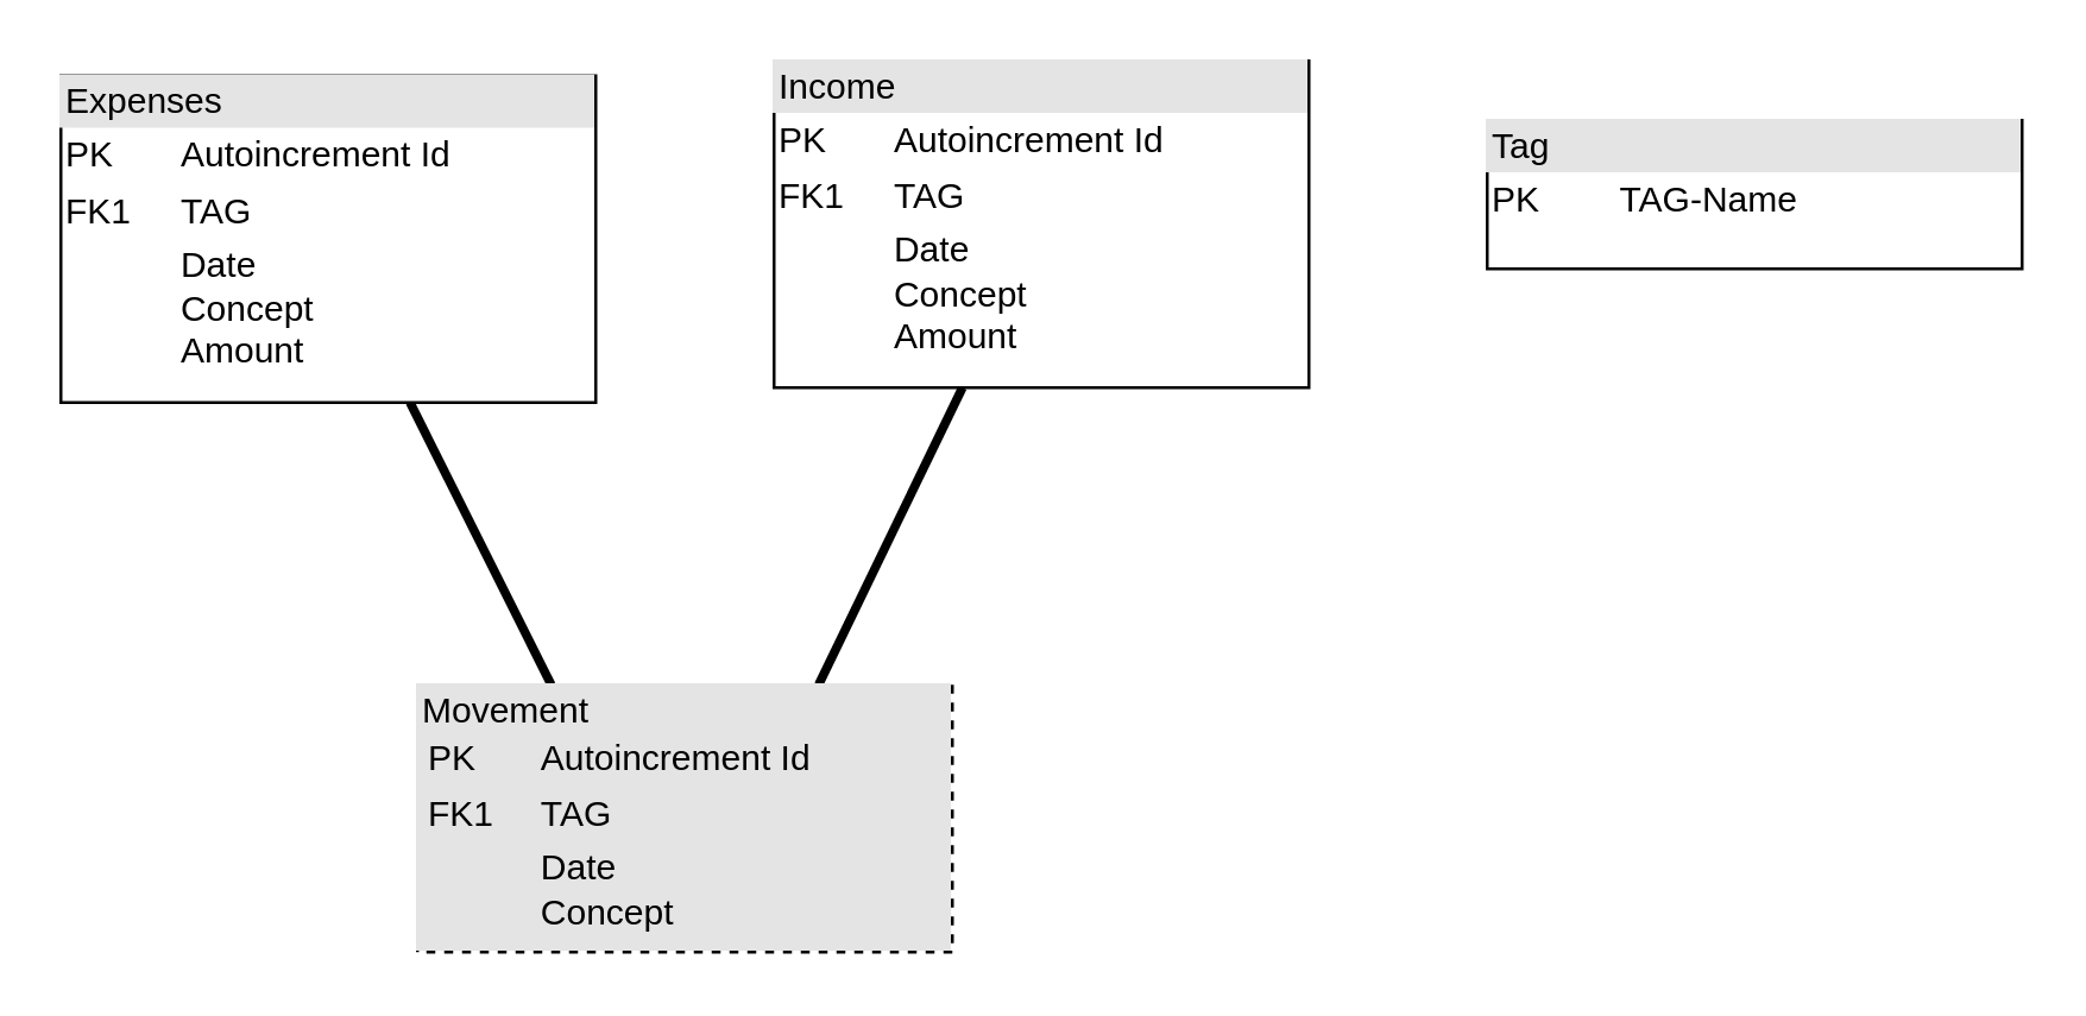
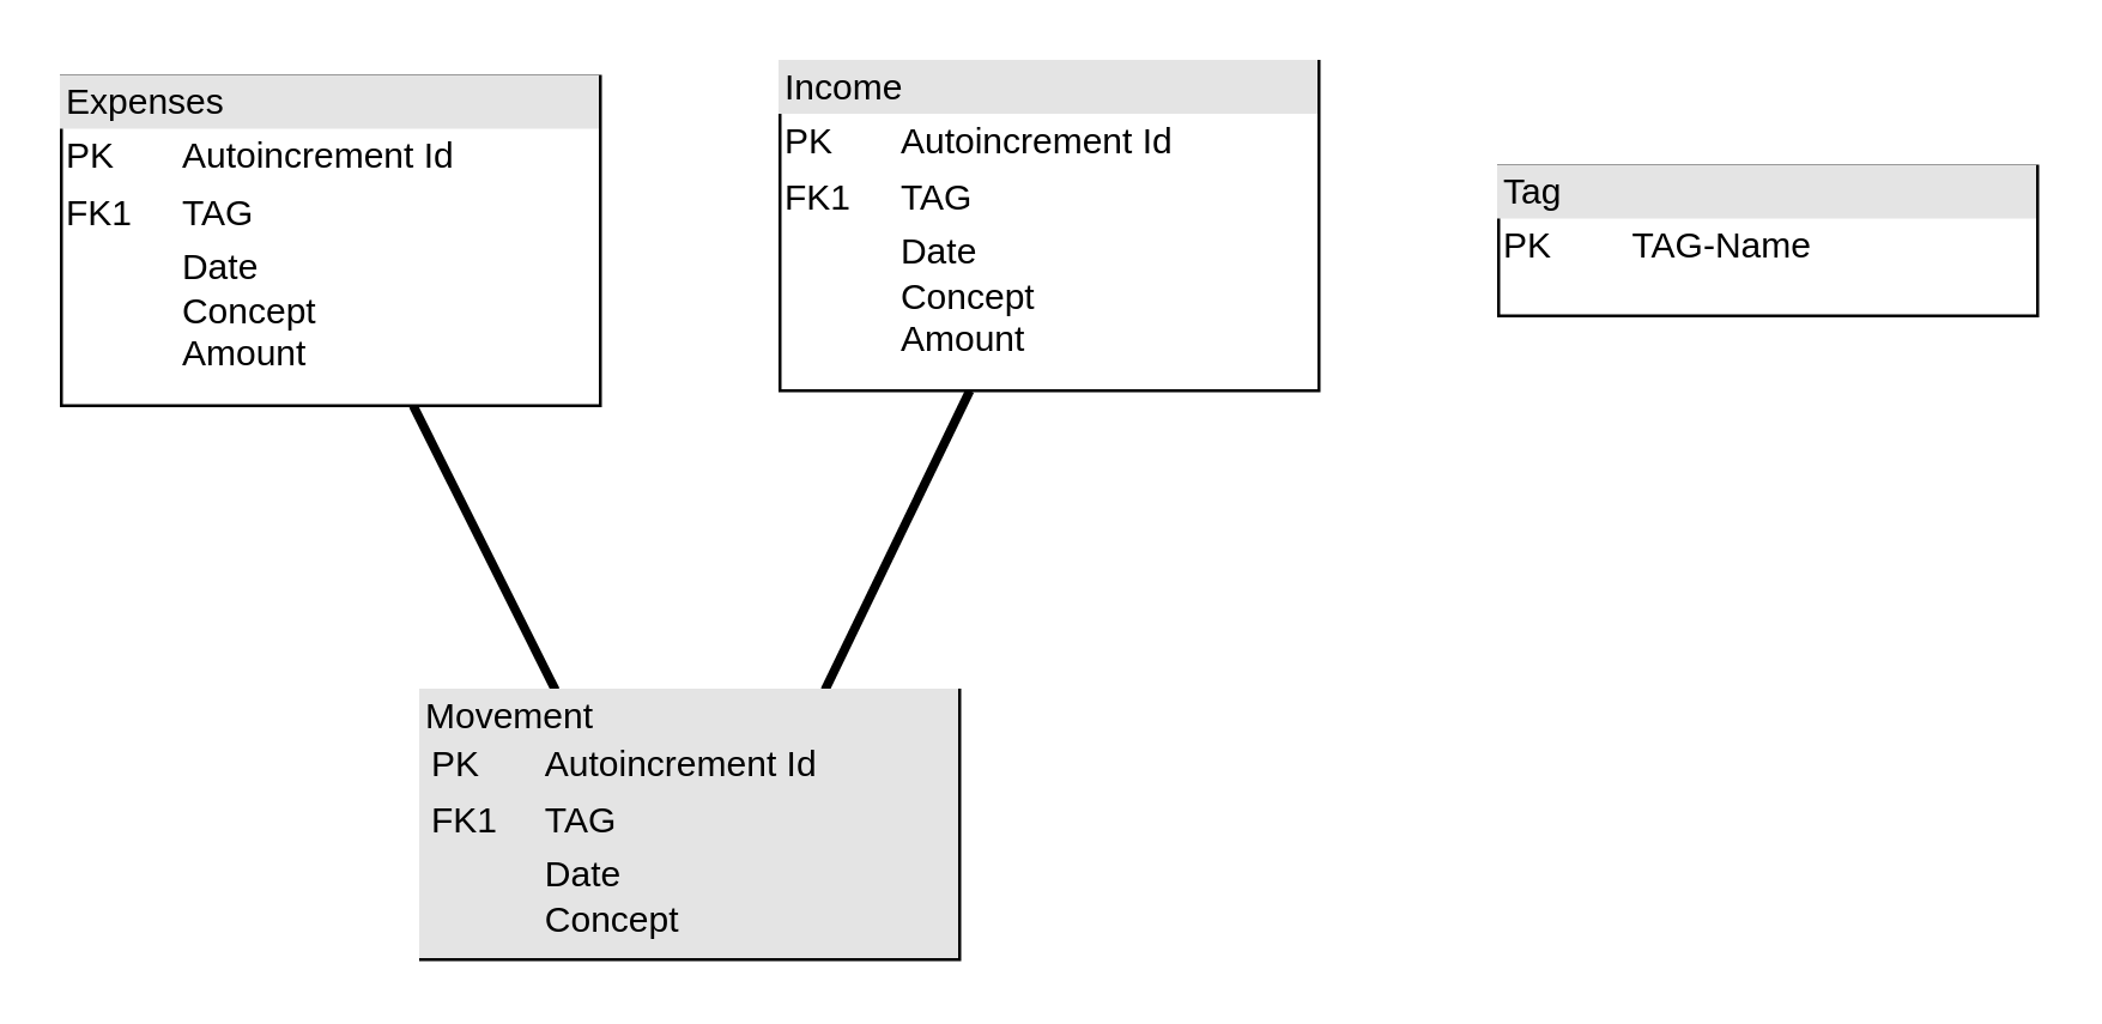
  <mxCell id="0" />
  <mxCell id="1" parent="0" />
  <mxCell id="2" style="edgeStyle=none;html=1;entryX=0.25;entryY=0;entryDx=0;entryDy=0;strokeWidth=3;fontColor=#000000;endArrow=none;endFill=0;" parent="1" source="3" target="6" edge="1"><mxGeometry relative="1" as="geometry" /></mxCell>
  <mxCell id="3" value="&lt;div style=&quot;box-sizing:border-box;width:100%;background:#e4e4e4;padding:2px;&quot;&gt;Expenses&lt;/div&gt;&lt;table style=&quot;width:100%;font-size:1em;&quot; cellpadding=&quot;2&quot; cellspacing=&quot;0&quot;&gt;&lt;tbody&gt;&lt;tr&gt;&lt;td&gt;PK&lt;/td&gt;&lt;td&gt;Autoincrement Id&lt;/td&gt;&lt;/tr&gt;&lt;tr&gt;&lt;td&gt;FK1&lt;/td&gt;&lt;td&gt;TAG&lt;/td&gt;&lt;/tr&gt;&lt;tr&gt;&lt;td&gt;&lt;/td&gt;&lt;td&gt;Date&lt;br&gt;Concept&lt;br&gt;Amount&lt;br&gt;&lt;br&gt;&lt;/td&gt;&lt;/tr&gt;&lt;/tbody&gt;&lt;/table&gt;" style="verticalAlign=top;align=left;overflow=fill;html=1;fontColor=#000000;fillColor=#FFFFFF;" parent="1" vertex="1"><mxGeometry x="20" y="25" width="180" height="110" as="geometry" /></mxCell>
  <mxCell id="4" style="edgeStyle=none;html=1;entryX=0.75;entryY=0;entryDx=0;entryDy=0;fontColor=#000000;endArrow=none;endFill=0;strokeWidth=3;" parent="1" source="5" target="6" edge="1"><mxGeometry relative="1" as="geometry" /></mxCell>
  <mxCell id="5" value="&lt;div style=&quot;box-sizing:border-box;width:100%;background:#e4e4e4;padding:2px;&quot;&gt;Income&lt;/div&gt;&lt;table style=&quot;width:100%;font-size:1em;&quot; cellpadding=&quot;2&quot; cellspacing=&quot;0&quot;&gt;&lt;tbody&gt;&lt;tr&gt;&lt;td&gt;PK&lt;/td&gt;&lt;td&gt;Autoincrement Id&lt;/td&gt;&lt;/tr&gt;&lt;tr&gt;&lt;td&gt;FK1&lt;/td&gt;&lt;td&gt;TAG&lt;/td&gt;&lt;/tr&gt;&lt;tr&gt;&lt;td&gt;&lt;/td&gt;&lt;td&gt;Date&lt;br&gt;Concept&lt;br&gt;Amount&lt;br&gt;&lt;br&gt;&lt;/td&gt;&lt;/tr&gt;&lt;/tbody&gt;&lt;/table&gt;" style="verticalAlign=top;align=left;overflow=fill;html=1;fontColor=#000000;fillColor=#FFFFFF;" parent="1" vertex="1"><mxGeometry x="260" y="20" width="180" height="110" as="geometry" /></mxCell>
- <mxCell id="6" value="&lt;div style=&quot;box-sizing:border-box;width:100%;background:#e4e4e4;padding:2px;&quot;&gt;Movement&lt;table style=&quot;background-color: initial; font-size: 1em; width: 100%;&quot; cellpadding=&quot;2&quot; cellspacing=&quot;0&quot;&gt;&lt;tbody&gt;&lt;tr&gt;&lt;td&gt;PK&lt;/td&gt;&lt;td&gt;Autoincrement Id&lt;/td&gt;&lt;/tr&gt;&lt;tr&gt;&lt;td&gt;FK1&lt;/td&gt;&lt;td&gt;TAG&lt;/td&gt;&lt;/tr&gt;&lt;tr&gt;&lt;td&gt;&lt;/td&gt;&lt;td&gt;Date&lt;br&gt;Concept&lt;br&gt;&lt;br&gt;&lt;/td&gt;&lt;/tr&gt;&lt;/tbody&gt;&lt;/table&gt;&lt;/div&gt;" style="verticalAlign=top;align=left;overflow=fill;html=1;fontColor=#000000;fillColor=#FFFFFF;dashed=1;" parent="1" vertex="1"><mxGeometry x="140" y="230" width="180" height="90" as="geometry" /></mxCell>
+ <mxCell id="6" value="&lt;div style=&quot;box-sizing:border-box;width:100%;background:#e4e4e4;padding:2px;&quot;&gt;Movement&lt;table style=&quot;background-color: initial; font-size: 1em; width: 100%;&quot; cellpadding=&quot;2&quot; cellspacing=&quot;0&quot;&gt;&lt;tbody&gt;&lt;tr&gt;&lt;td&gt;PK&lt;/td&gt;&lt;td&gt;Autoincrement Id&lt;/td&gt;&lt;/tr&gt;&lt;tr&gt;&lt;td&gt;FK1&lt;/td&gt;&lt;td&gt;TAG&lt;/td&gt;&lt;/tr&gt;&lt;tr&gt;&lt;td&gt;&lt;/td&gt;&lt;td&gt;Date&lt;br&gt;Concept&lt;br&gt;&lt;br&gt;&lt;/td&gt;&lt;/tr&gt;&lt;/tbody&gt;&lt;/table&gt;&lt;/div&gt;" style="verticalAlign=top;align=left;overflow=fill;html=1;fontColor=#000000;fillColor=#FFFFFF;" parent="1" vertex="1"><mxGeometry x="140" y="230" width="180" height="90" as="geometry" /></mxCell>
  <mxCell id="7" value="*" style="text;html=1;align=center;verticalAlign=middle;resizable=0;points=[];autosize=1;strokeColor=none;fillColor=none;fontColor=#FFFFFF;" parent="1" vertex="1"><mxGeometry x="105" y="135" width="30" height="30" as="geometry" /></mxCell>
  <mxCell id="8" value="*" style="text;html=1;align=center;verticalAlign=middle;resizable=0;points=[];autosize=1;strokeColor=none;fillColor=none;fontColor=#FFFFFF;" parent="1" vertex="1"><mxGeometry x="290" y="135" width="30" height="30" as="geometry" /></mxCell>
  <mxCell id="9" value="1" style="text;html=1;align=center;verticalAlign=middle;resizable=0;points=[];autosize=1;strokeColor=none;fillColor=none;fontColor=#FFFFFF;" parent="1" vertex="1"><mxGeometry x="140" y="195" width="30" height="30" as="geometry" /></mxCell>
  <mxCell id="10" value="1" style="text;html=1;align=center;verticalAlign=middle;resizable=0;points=[];autosize=1;strokeColor=none;fillColor=none;fontColor=#FFFFFF;" parent="1" vertex="1"><mxGeometry x="260" y="195" width="30" height="30" as="geometry" /></mxCell>
- <mxCell id="11" value="&lt;div style=&quot;box-sizing:border-box;width:100%;background:#e4e4e4;padding:2px;&quot;&gt;Tag&lt;/div&gt;&lt;table style=&quot;width:100%;font-size:1em;&quot; cellpadding=&quot;2&quot; cellspacing=&quot;0&quot;&gt;&lt;tbody&gt;&lt;tr&gt;&lt;td&gt;PK&lt;/td&gt;&lt;td&gt;TAG-Name&lt;br&gt;&lt;/td&gt;&lt;/tr&gt;&lt;tr&gt;&lt;td&gt;&lt;br&gt;&lt;/td&gt;&lt;td&gt;&lt;br&gt;&lt;/td&gt;&lt;/tr&gt;&lt;tr&gt;&lt;td&gt;&lt;/td&gt;&lt;td&gt;&lt;br&gt;&lt;/td&gt;&lt;/tr&gt;&lt;/tbody&gt;&lt;/table&gt;" style="verticalAlign=top;align=left;overflow=fill;html=1;fontColor=#000000;fillColor=#FFFFFF;" parent="1" vertex="1"><mxGeometry x="500" y="40" width="180" height="50" as="geometry" /></mxCell>
+ <mxCell id="11" value="&lt;div style=&quot;box-sizing:border-box;width:100%;background:#e4e4e4;padding:2px;&quot;&gt;Tag&lt;/div&gt;&lt;table style=&quot;width:100%;font-size:1em;&quot; cellpadding=&quot;2&quot; cellspacing=&quot;0&quot;&gt;&lt;tbody&gt;&lt;tr&gt;&lt;td&gt;PK&lt;/td&gt;&lt;td&gt;TAG-Name&lt;br&gt;&lt;/td&gt;&lt;/tr&gt;&lt;tr&gt;&lt;td&gt;&lt;br&gt;&lt;/td&gt;&lt;td&gt;&lt;br&gt;&lt;/td&gt;&lt;/tr&gt;&lt;tr&gt;&lt;td&gt;&lt;/td&gt;&lt;td&gt;&lt;br&gt;&lt;/td&gt;&lt;/tr&gt;&lt;/tbody&gt;&lt;/table&gt;" style="verticalAlign=top;align=left;overflow=fill;html=1;fontColor=#000000;fillColor=#FFFFFF;" parent="1" vertex="1"><mxGeometry x="500" y="55" width="180" height="50" as="geometry" /></mxCell>
